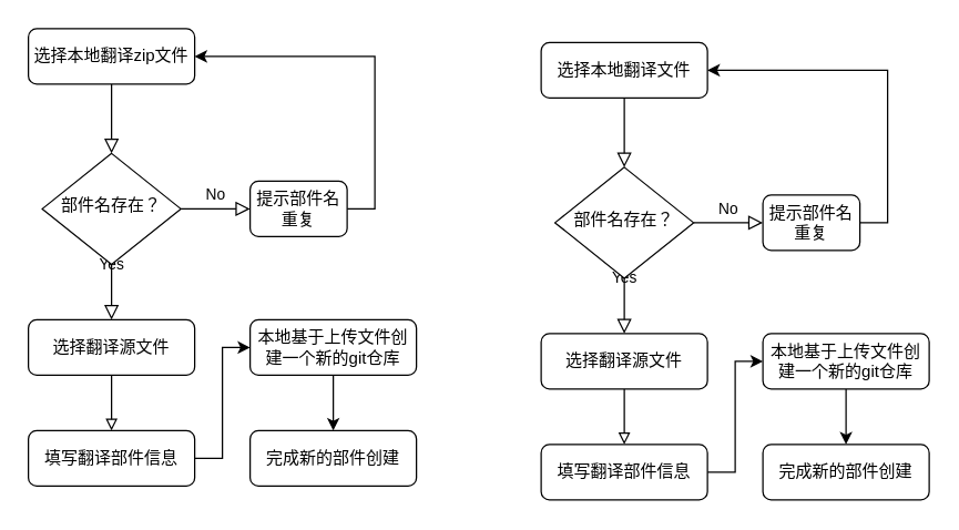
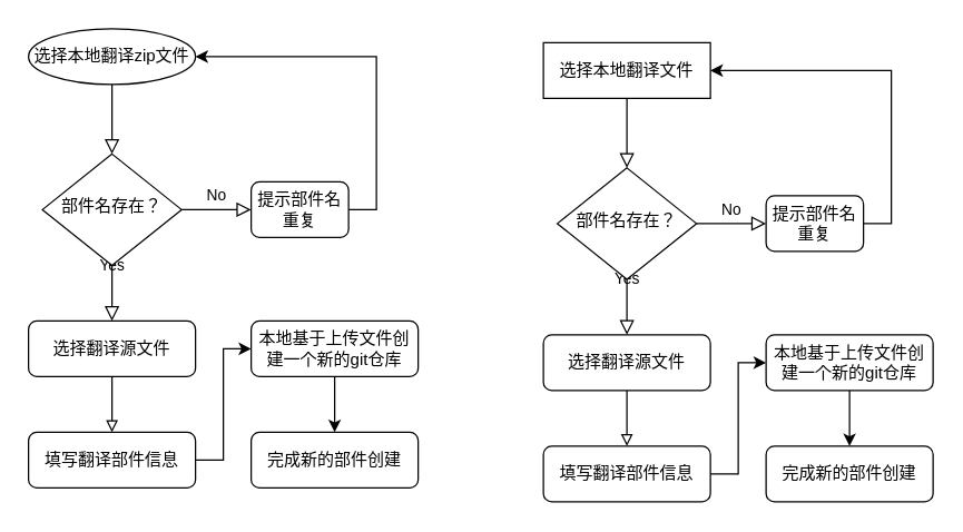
  <mxCell id="0" />
  <mxCell id="1" parent="0" />
  <mxCell id="2" value="" style="rounded=0;html=1;jettySize=auto;orthogonalLoop=1;fontSize=11;endArrow=block;endFill=0;endSize=8;strokeWidth=1;shadow=0;labelBackgroundColor=none;edgeStyle=orthogonalEdgeStyle;" edge="1" parent="1" source="3" target="6"><mxGeometry relative="1" as="geometry" /></mxCell>
- <mxCell id="3" value="选择本地翻译zip文件" style="rounded=1;whiteSpace=wrap;html=1;fontSize=12;glass=0;strokeWidth=1;shadow=0;" vertex="1" parent="1"><mxGeometry x="20" y="20" width="120" height="40" as="geometry" /></mxCell>
+ <mxCell id="3" value="选择本地翻译zip文件" style="ellipse;whiteSpace=wrap;html=1;fontSize=12;glass=0;strokeWidth=1;shadow=0;" vertex="1" parent="1"><mxGeometry x="20" y="20" width="120" height="40" as="geometry" /></mxCell>
  <mxCell id="4" value="Yes" style="rounded=0;html=1;jettySize=auto;orthogonalLoop=1;fontSize=11;endArrow=block;endFill=0;endSize=8;strokeWidth=1;shadow=0;labelBackgroundColor=none;edgeStyle=orthogonalEdgeStyle;" edge="1" parent="1" source="6"><mxGeometry y="20" relative="1" as="geometry"><mxPoint as="offset" /><mxPoint x="80" y="230" as="targetPoint" /></mxGeometry></mxCell>
  <mxCell id="5" value="No" style="edgeStyle=orthogonalEdgeStyle;rounded=0;html=1;jettySize=auto;orthogonalLoop=1;fontSize=11;endArrow=block;endFill=0;endSize=8;strokeWidth=1;shadow=0;labelBackgroundColor=none;" edge="1" parent="1" source="6" target="8"><mxGeometry y="10" relative="1" as="geometry"><mxPoint as="offset" /></mxGeometry></mxCell>
  <mxCell id="6" value="部件名存在？" style="rhombus;whiteSpace=wrap;html=1;shadow=0;fontFamily=Helvetica;fontSize=12;align=center;strokeWidth=1;spacing=6;spacingTop=-4;" vertex="1" parent="1"><mxGeometry x="30" y="110" width="100" height="80" as="geometry" /></mxCell>
  <mxCell id="7" style="edgeStyle=orthogonalEdgeStyle;rounded=0;orthogonalLoop=1;jettySize=auto;html=1;exitX=1;exitY=0.5;exitDx=0;exitDy=0;entryX=1;entryY=0.5;entryDx=0;entryDy=0;" edge="1" parent="1" source="8" target="3"><mxGeometry relative="1" as="geometry" /></mxCell>
  <mxCell id="8" value="提示部件名重复" style="rounded=1;whiteSpace=wrap;html=1;fontSize=12;glass=0;strokeWidth=1;shadow=0;" vertex="1" parent="1"><mxGeometry x="180" y="130" width="70" height="40" as="geometry" /></mxCell>
  <mxCell id="9" style="edgeStyle=orthogonalEdgeStyle;rounded=0;orthogonalLoop=1;jettySize=auto;html=1;exitX=0.5;exitY=1;exitDx=0;exitDy=0;endArrow=block;endFill=0;" edge="1" parent="1" source="10"><mxGeometry relative="1" as="geometry"><mxPoint x="80" y="310" as="targetPoint" /></mxGeometry></mxCell>
  <mxCell id="10" value="选择翻译源文件" style="rounded=1;whiteSpace=wrap;html=1;fontSize=12;glass=0;strokeWidth=1;shadow=0;" vertex="1" parent="1"><mxGeometry x="20" y="230" width="120" height="40" as="geometry" /></mxCell>
  <mxCell id="11" style="edgeStyle=orthogonalEdgeStyle;rounded=0;orthogonalLoop=1;jettySize=auto;html=1;exitX=1;exitY=0.5;exitDx=0;exitDy=0;entryX=0;entryY=0.5;entryDx=0;entryDy=0;" edge="1" parent="1" source="12" target="14"><mxGeometry relative="1" as="geometry" /></mxCell>
  <mxCell id="12" value="填写翻译部件信息" style="rounded=1;whiteSpace=wrap;html=1;fontSize=12;glass=0;strokeWidth=1;shadow=0;" vertex="1" parent="1"><mxGeometry x="20" y="310" width="120" height="40" as="geometry" /></mxCell>
  <mxCell id="13" style="edgeStyle=orthogonalEdgeStyle;rounded=0;orthogonalLoop=1;jettySize=auto;html=1;exitX=0.5;exitY=1;exitDx=0;exitDy=0;entryX=0.5;entryY=0;entryDx=0;entryDy=0;" edge="1" parent="1" source="14" target="15"><mxGeometry relative="1" as="geometry" /></mxCell>
  <mxCell id="14" value="本地基于上传文件创建一个新的git仓库" style="rounded=1;whiteSpace=wrap;html=1;fontSize=12;glass=0;strokeWidth=1;shadow=0;" vertex="1" parent="1"><mxGeometry x="180" y="230" width="120" height="40" as="geometry" /></mxCell>
  <mxCell id="15" value="完成新的部件创建" style="rounded=1;whiteSpace=wrap;html=1;fontSize=12;glass=0;strokeWidth=1;shadow=0;" vertex="1" parent="1"><mxGeometry x="180" y="310" width="120" height="40" as="geometry" /></mxCell>
  <mxCell id="16" value="" style="rounded=0;html=1;jettySize=auto;orthogonalLoop=1;fontSize=11;endArrow=block;endFill=0;endSize=8;strokeWidth=1;shadow=0;labelBackgroundColor=none;edgeStyle=orthogonalEdgeStyle;" edge="1" parent="1" source="17" target="20"><mxGeometry relative="1" as="geometry" /></mxCell>
- <mxCell id="17" value="选择本地翻译文件" style="rounded=1;whiteSpace=wrap;html=1;fontSize=12;glass=0;strokeWidth=1;shadow=0;" vertex="1" parent="1"><mxGeometry x="390" y="30" width="120" height="40" as="geometry" /></mxCell>
+ <mxCell id="17" value="选择本地翻译文件" style="whiteSpace=wrap;html=1;fontSize=12;glass=0;strokeWidth=1;shadow=0;rounded=0;" vertex="1" parent="1"><mxGeometry x="390" y="30" width="120" height="40" as="geometry" /></mxCell>
  <mxCell id="18" value="Yes" style="rounded=0;html=1;jettySize=auto;orthogonalLoop=1;fontSize=11;endArrow=block;endFill=0;endSize=8;strokeWidth=1;shadow=0;labelBackgroundColor=none;edgeStyle=orthogonalEdgeStyle;" edge="1" parent="1" source="20"><mxGeometry y="20" relative="1" as="geometry"><mxPoint as="offset" /><mxPoint x="450" y="240" as="targetPoint" /></mxGeometry></mxCell>
  <mxCell id="19" value="No" style="edgeStyle=orthogonalEdgeStyle;rounded=0;html=1;jettySize=auto;orthogonalLoop=1;fontSize=11;endArrow=block;endFill=0;endSize=8;strokeWidth=1;shadow=0;labelBackgroundColor=none;" edge="1" parent="1" source="20" target="22"><mxGeometry y="10" relative="1" as="geometry"><mxPoint as="offset" /></mxGeometry></mxCell>
  <mxCell id="20" value="部件名存在？" style="rhombus;whiteSpace=wrap;html=1;shadow=0;fontFamily=Helvetica;fontSize=12;align=center;strokeWidth=1;spacing=6;spacingTop=-4;" vertex="1" parent="1"><mxGeometry x="400" y="120" width="100" height="80" as="geometry" /></mxCell>
  <mxCell id="21" style="edgeStyle=orthogonalEdgeStyle;rounded=0;orthogonalLoop=1;jettySize=auto;html=1;exitX=1;exitY=0.5;exitDx=0;exitDy=0;entryX=1;entryY=0.5;entryDx=0;entryDy=0;" edge="1" parent="1" source="22" target="17"><mxGeometry relative="1" as="geometry" /></mxCell>
  <mxCell id="22" value="提示部件名重复" style="rounded=1;whiteSpace=wrap;html=1;fontSize=12;glass=0;strokeWidth=1;shadow=0;" vertex="1" parent="1"><mxGeometry x="550" y="140" width="70" height="40" as="geometry" /></mxCell>
  <mxCell id="23" style="edgeStyle=orthogonalEdgeStyle;rounded=0;orthogonalLoop=1;jettySize=auto;html=1;exitX=0.5;exitY=1;exitDx=0;exitDy=0;endArrow=block;endFill=0;" edge="1" parent="1" source="24"><mxGeometry relative="1" as="geometry"><mxPoint x="450" y="320" as="targetPoint" /></mxGeometry></mxCell>
  <mxCell id="24" value="选择翻译源文件" style="rounded=1;whiteSpace=wrap;html=1;fontSize=12;glass=0;strokeWidth=1;shadow=0;" vertex="1" parent="1"><mxGeometry x="390" y="240" width="120" height="40" as="geometry" /></mxCell>
  <mxCell id="25" style="edgeStyle=orthogonalEdgeStyle;rounded=0;orthogonalLoop=1;jettySize=auto;html=1;exitX=1;exitY=0.5;exitDx=0;exitDy=0;entryX=0;entryY=0.5;entryDx=0;entryDy=0;" edge="1" parent="1" source="26" target="28"><mxGeometry relative="1" as="geometry" /></mxCell>
  <mxCell id="26" value="填写翻译部件信息" style="rounded=1;whiteSpace=wrap;html=1;fontSize=12;glass=0;strokeWidth=1;shadow=0;" vertex="1" parent="1"><mxGeometry x="390" y="320" width="120" height="40" as="geometry" /></mxCell>
  <mxCell id="27" style="edgeStyle=orthogonalEdgeStyle;rounded=0;orthogonalLoop=1;jettySize=auto;html=1;exitX=0.5;exitY=1;exitDx=0;exitDy=0;entryX=0.5;entryY=0;entryDx=0;entryDy=0;" edge="1" parent="1" source="28" target="29"><mxGeometry relative="1" as="geometry" /></mxCell>
  <mxCell id="28" value="本地基于上传文件创建一个新的git仓库" style="rounded=1;whiteSpace=wrap;html=1;fontSize=12;glass=0;strokeWidth=1;shadow=0;" vertex="1" parent="1"><mxGeometry x="550" y="240" width="120" height="40" as="geometry" /></mxCell>
  <mxCell id="29" value="完成新的部件创建" style="rounded=1;whiteSpace=wrap;html=1;fontSize=12;glass=0;strokeWidth=1;shadow=0;" vertex="1" parent="1"><mxGeometry x="550" y="320" width="120" height="40" as="geometry" /></mxCell>
